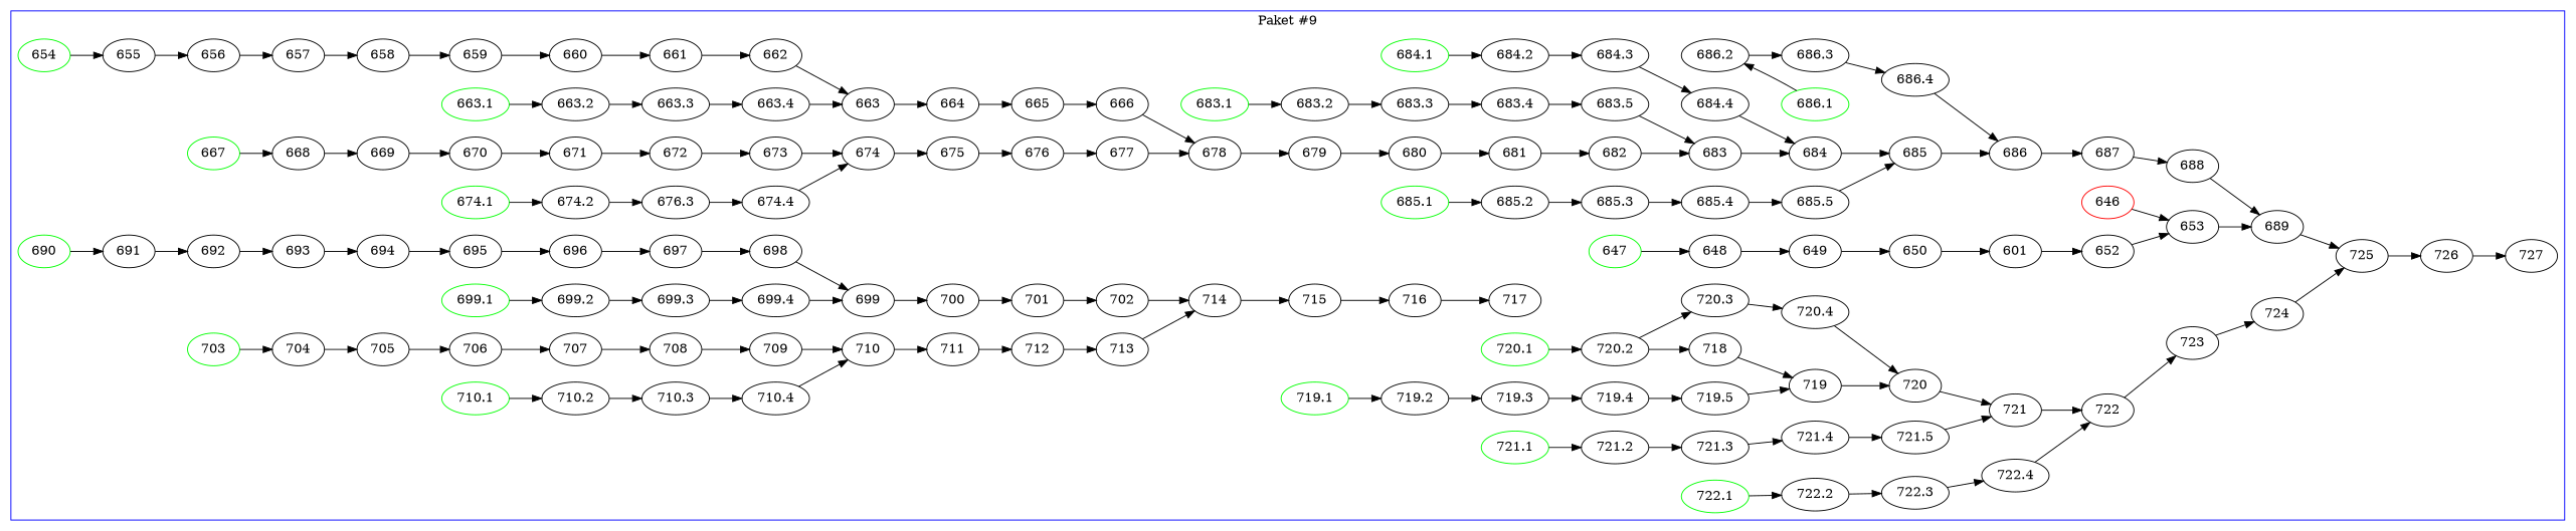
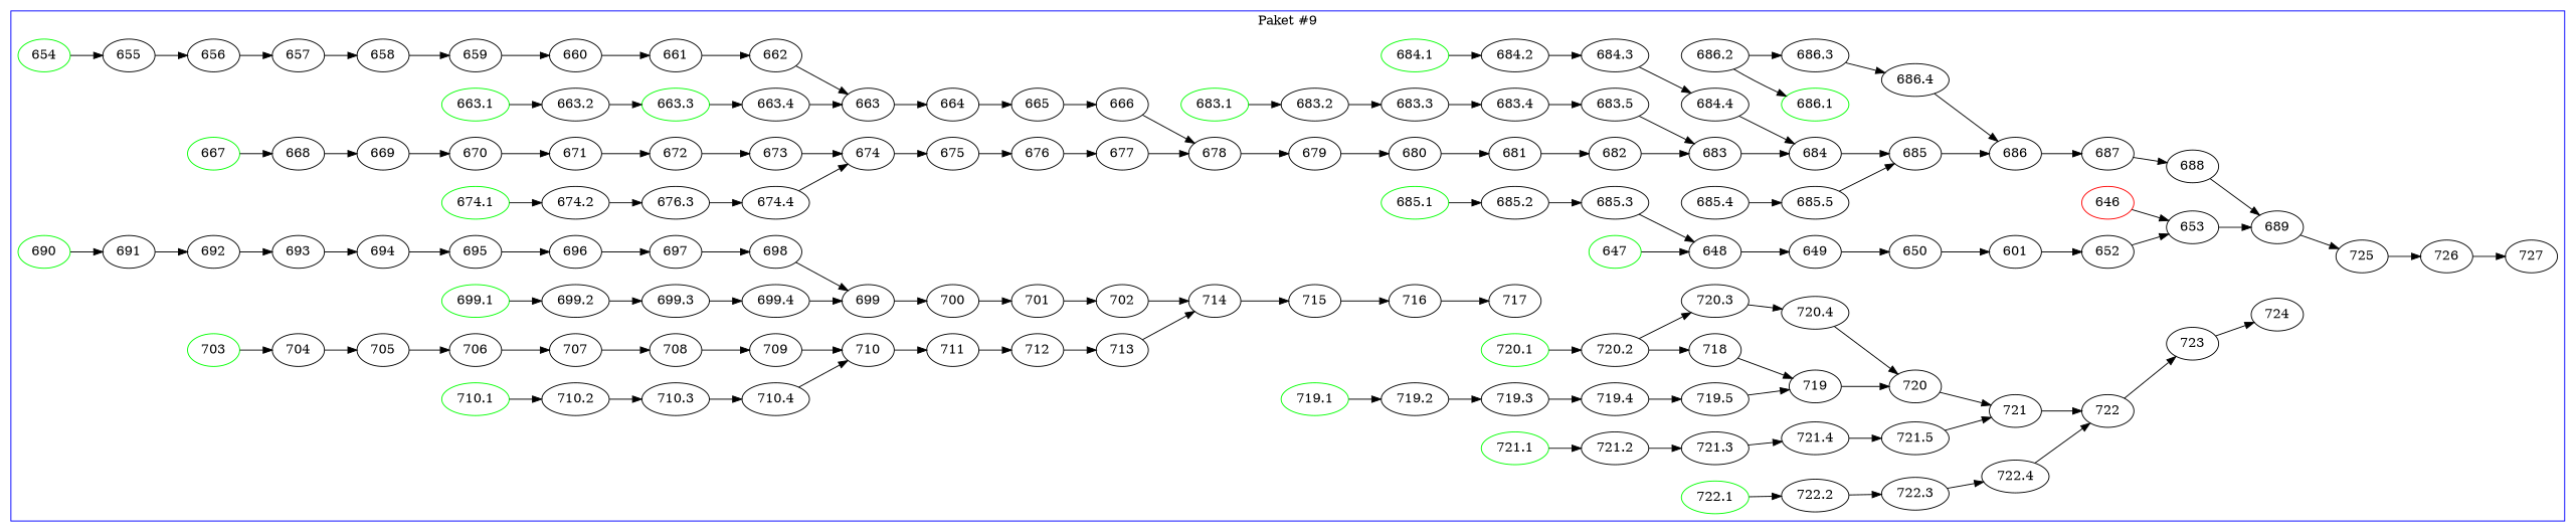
  digraph {
    rankdir=LR
    646 [color=red]
    653
    647 [color=green]
    648
    654 [color=green]
    655
    663.1 [color=green]
    663.2
    667 [color=green]
    668
    674.1 [color=green]
    674.2
    683.1 [color=green]
    683.2
    684.1 [color=green]
    684.2
    685.1 [color=green]
    685.2
    686.1 [color=green]
    686.2
    690 [color=green]
    691
    699.1 [color=green]
    699.2
    703 [color=green]
    704
    710.1 [color=green]
    710.2
    719.1 [color=green]
    719.2
    720.1 [color=green]
    720.2
    721.1 [color=green]
    721.2
    722.1 [color=green]
    722.2
    689
    649
    650
    n40 [label=601]
    652
    725
    656
    657
    658
    659
    660
    661
    662
    663
    664
-   663.3
+   663.3 [color=green]
    663.4
    665
    666
    678
    679
    669
    670
    671
    672
    673
    674
    675
    n65 [label=676.3]
    674.4
    676
    677
    680
    681
    682
    683
    684
    683.3
    683.4
    683.5
    685
    684.3
    684.4
    686
    685.3
    685.4
    685.5
    687
    686.3
    686.4
    688
    726
    692
    693
    694
    695
    696
    697
    698
    699
    700
    699.3
    699.4
    701
    702
    714
    715
    705
    706
    707
    708
    709
    710
    711
    710.3
    710.4
    712
    713
    716
    717
    718
    719
    720
    719.3
    719.4
    719.5
    721
    720.3
    720.4
    722
    721.3
    721.4
    721.5
    723
    722.3
    722.4
    724
    727
    subgraph cluster_1 {
      color=blue
      label="Paket #9"
      646
      653
      647
      648
      654
      655
      663.1
      663.2
      667
      668
      674.1
      674.2
      683.1
      683.2
      684.1
      684.2
      685.1
      685.2
      686.1
      686.2
      690
      691
      699.1
      699.2
      703
      704
      710.1
      710.2
      719.1
      719.2
      720.1
      720.2
      721.1
      721.2
      722.1
      722.2
      689
      649
      650
      n40
      652
      725
      656
      657
      658
      659
      660
      661
      662
      663
      664
      663.3
      663.4
      665
      666
      678
      679
      669
      670
      671
      672
      673
      674
      675
      n65
      674.4
      676
      677
      680
      681
      682
      683
      684
      683.3
      683.4
      683.5
      685
      684.3
      684.4
      686
      685.3
      685.4
      685.5
      687
      686.3
      686.4
      688
      726
      692
      693
      694
      695
      696
      697
      698
      699
      700
      699.3
      699.4
      701
      702
      714
      715
      705
      706
      707
      708
      709
      710
      711
      710.3
      710.4
      712
      713
      716
      717
      718
      719
      720
      719.3
      719.4
      719.5
      721
      720.3
      720.4
      722
      721.3
      721.4
      721.5
      723
      722.3
      722.4
      724
      727
    }
    646 -> 653
    653 -> 689
    647 -> 648
    648 -> 649
    654 -> 655
    655 -> 656
    663.1 -> 663.2
    663.2 -> 663.3
    667 -> 668
    668 -> 669
    674.1 -> 674.2
    674.2 -> n65
    683.1 -> 683.2
    683.2 -> 683.3
    684.1 -> 684.2
    684.2 -> 684.3
    685.1 -> 685.2
    685.2 -> 685.3
-   686.1 -> 686.2
+   686.2 -> 686.1
    686.2 -> 686.3
    690 -> 691
    691 -> 692
    699.1 -> 699.2
    699.2 -> 699.3
    703 -> 704
    704 -> 705
    710.1 -> 710.2
    710.2 -> 710.3
    719.1 -> 719.2
    719.2 -> 719.3
    720.1 -> 720.2
    720.2 -> 718
    720.2 -> 720.3
    721.1 -> 721.2
    721.2 -> 721.3
    722.1 -> 722.2
    722.2 -> 722.3
    689 -> 725
    649 -> 650
    650 -> n40
    n40 -> 652
    652 -> 653
    725 -> 726
    656 -> 657
    657 -> 658
    658 -> 659
    659 -> 660
    660 -> 661
    661 -> 662
    662 -> 663
    663 -> 664
    664 -> 665
    663.3 -> 663.4
    663.4 -> 663
    665 -> 666
    666 -> 678
    678 -> 679
    679 -> 680
    669 -> 670
    670 -> 671
    671 -> 672
    672 -> 673
    673 -> 674
    674 -> 675
    675 -> 676
    n65 -> 674.4
    674.4 -> 674
    676 -> 677
    677 -> 678
    680 -> 681
    681 -> 682
    682 -> 683
    683 -> 684
    684 -> 685
    683.3 -> 683.4
    683.4 -> 683.5
    683.5 -> 683
    685 -> 686
    684.3 -> 684.4
    684.4 -> 684
    686 -> 687
-   685.3 -> 685.4
+   685.3 -> 648
    685.4 -> 685.5
    685.5 -> 685
    687 -> 688
    686.3 -> 686.4
    686.4 -> 686
    688 -> 689
    726 -> 727
    692 -> 693
    693 -> 694
    694 -> 695
    695 -> 696
    696 -> 697
    697 -> 698
    698 -> 699
    699 -> 700
    700 -> 701
    699.3 -> 699.4
    699.4 -> 699
    701 -> 702
    702 -> 714
    714 -> 715
    715 -> 716
    705 -> 706
    706 -> 707
    707 -> 708
    708 -> 709
    709 -> 710
    710 -> 711
    711 -> 712
    710.3 -> 710.4
    710.4 -> 710
    712 -> 713
    713 -> 714
    716 -> 717
    718 -> 719
    719 -> 720
    720 -> 721
    719.3 -> 719.4
    719.4 -> 719.5
    719.5 -> 719
    721 -> 722
    720.3 -> 720.4
    720.4 -> 720
    722 -> 723
    721.3 -> 721.4
    721.4 -> 721.5
    721.5 -> 721
    723 -> 724
    722.3 -> 722.4
    722.4 -> 722
-   724 -> 725
  }
